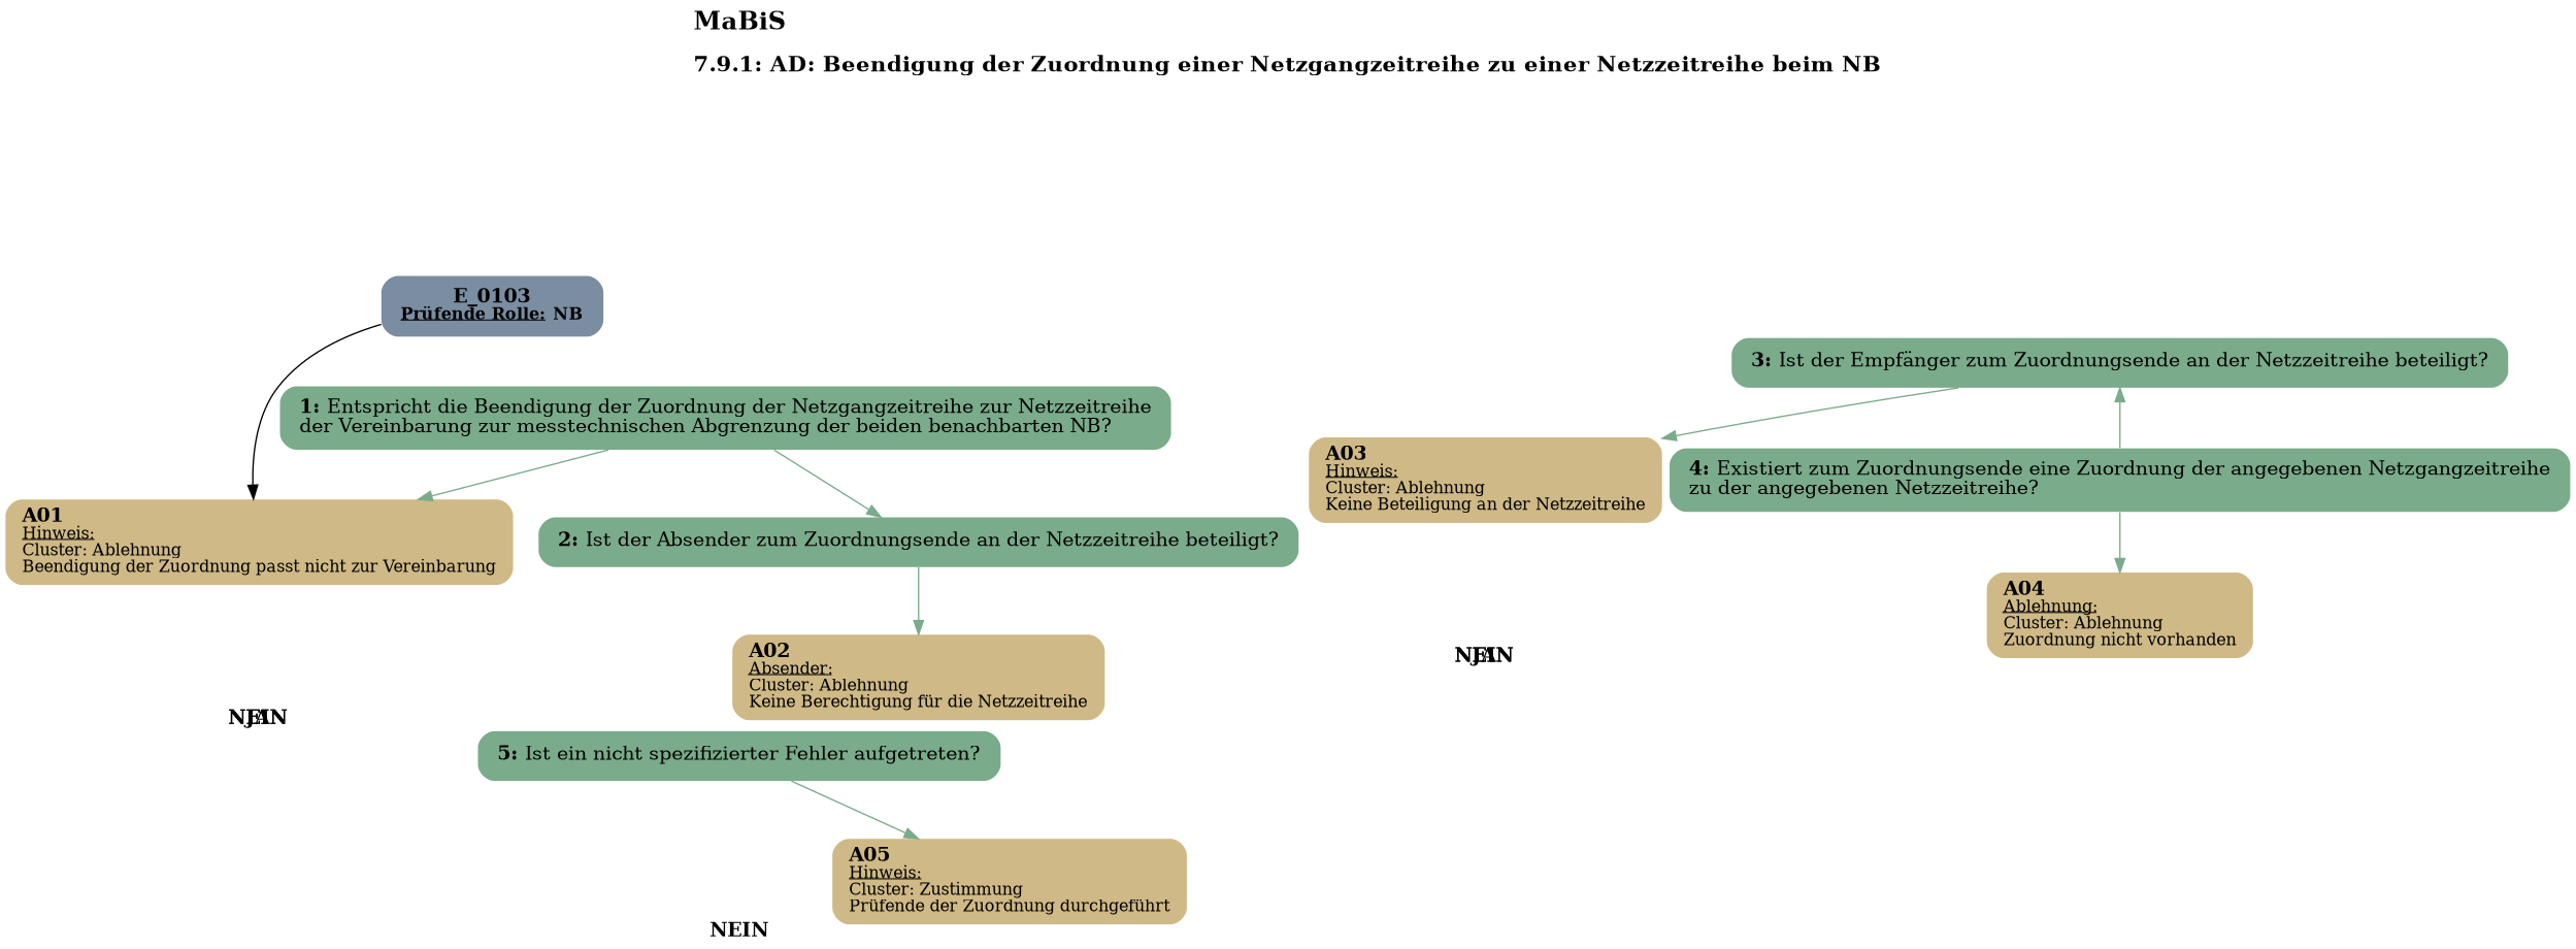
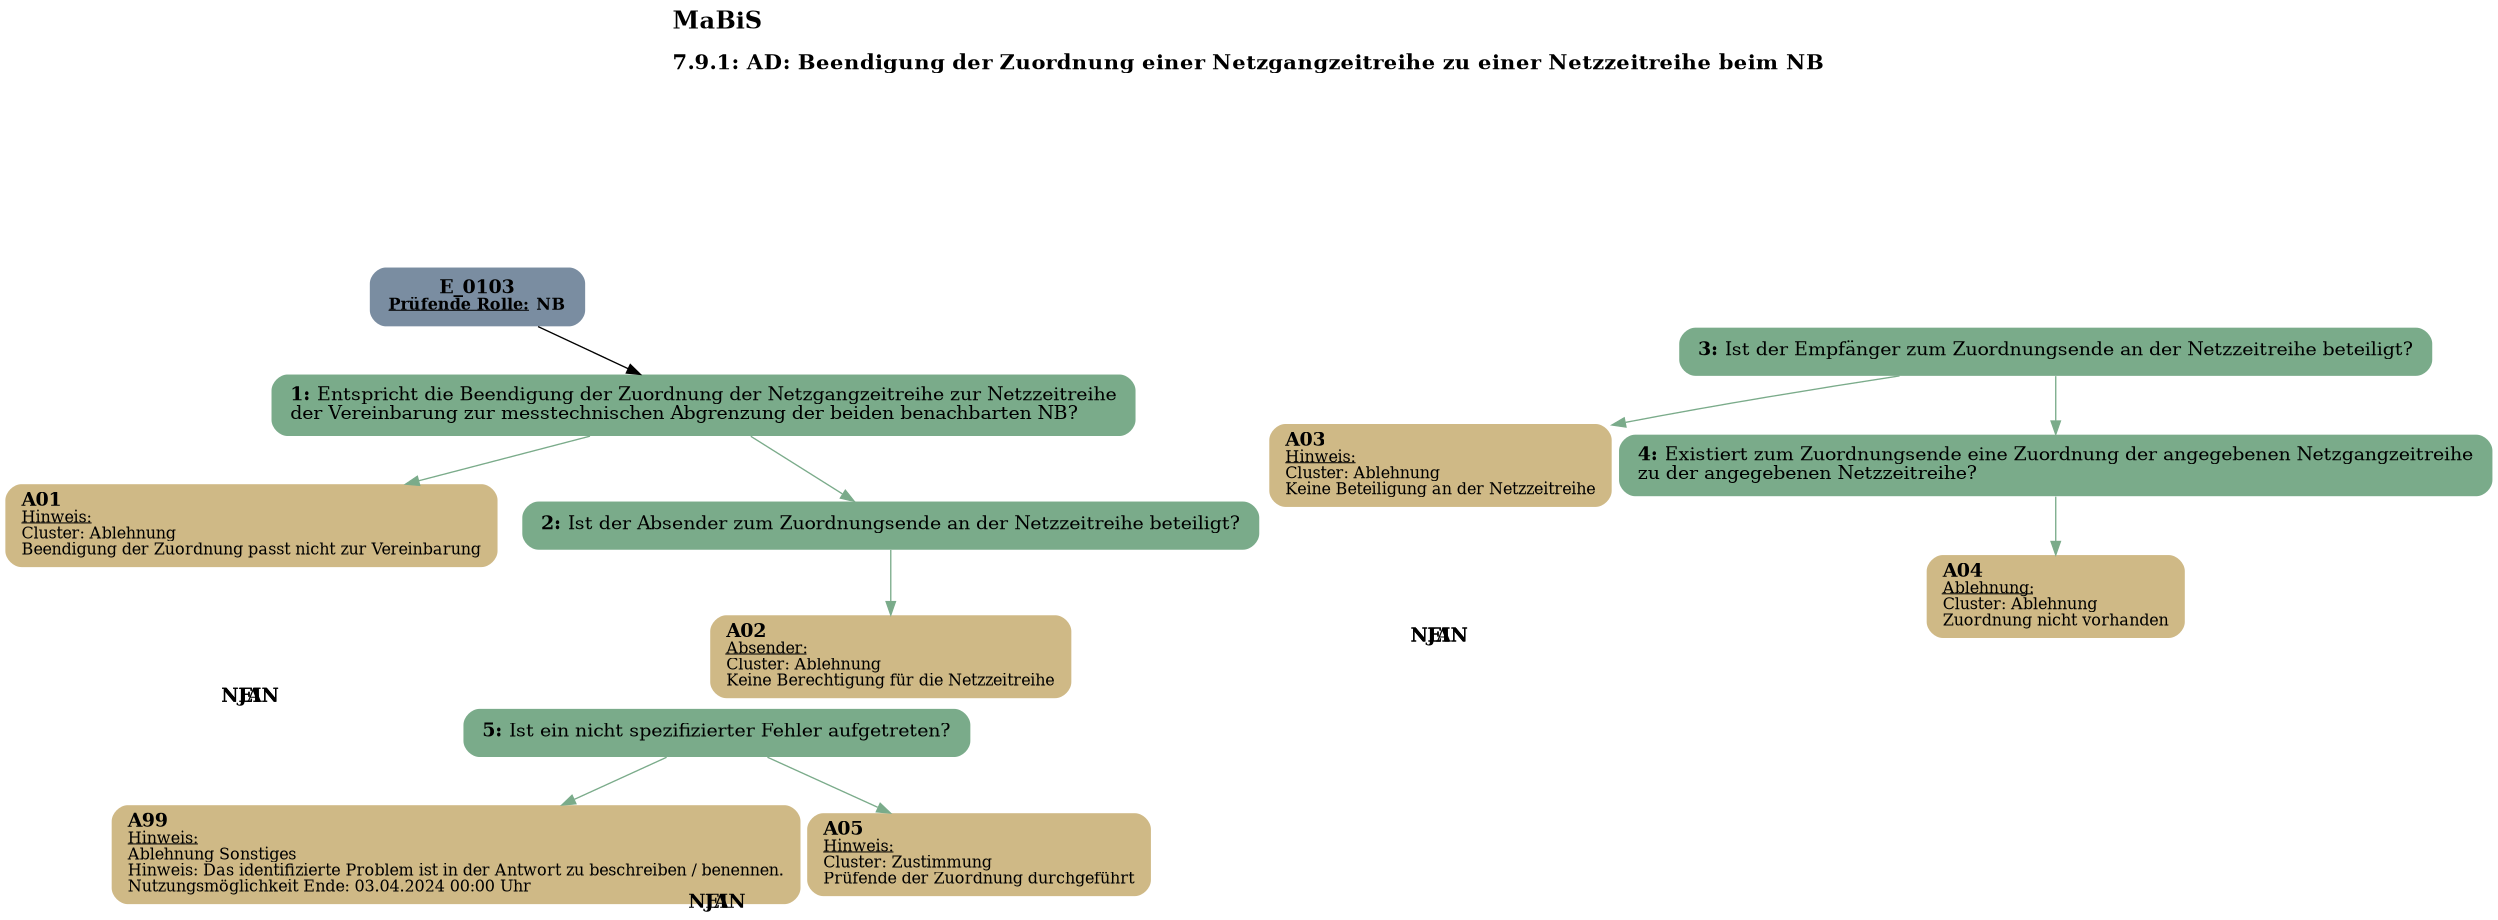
  digraph {
    concentrate=true
    label=<<B><FONT POINT-SIZE="18">MaBiS</FONT></B><BR align="left"/><BR/><B><FONT POINT-SIZE="16">7.9.1: AD: Beendigung der Zuordnung einer Netzgangzeitreihe zu einer Netzzeitreihe beim NB</FONT></B><BR align="left"/><BR/><BR/><BR/>>
    labelloc=t
    pack=true
    packmode=array
    rankdir=TB
    node [fillcolor="#cfb986" margin="0.2,0.12" penwidth=0.0 shape=box style="filled,rounded"]
    edge [color="#7aab8a"]
    n1 [fillcolor="#7a8da1" label=<<B>E_0103</B><BR align="center"/><FONT point-size="12"><B><U>Prüfende Rolle:</U> NB</B></FONT><BR align="center"/>>]
    n2 [fillcolor="#7aab8a" label=<<B>1: </B>Entspricht die Beendigung der Zuordnung der Netzgangzeitreihe zur Netzzeitreihe<BR align="left"/>der Vereinbarung zur messtechnischen Abgrenzung der beiden benachbarten NB?<BR align="left"/>>]
    n3 [label=<<B>A01</B><BR align="left"/><FONT point-size="12"><U>Hinweis:</U><BR align="left"/>Cluster: Ablehnung<BR align="left"/>Beendigung der Zuordnung passt nicht zur Vereinbarung<BR align="left"/></FONT>> margin="0.17,0.08"]
    n4 [fillcolor="#7aab8a" label=<<B>2: </B>Ist der Absender zum Zuordnungsende an der Netzzeitreihe beteiligt?<BR align="left"/>>]
    n5 [label=<<B>A02</B><BR align="left"/><FONT point-size="12"><U>Absender:</U><BR align="left"/>Cluster: Ablehnung<BR align="left"/>Keine Berechtigung für die Netzzeitreihe<BR align="left"/></FONT>> margin="0.17,0.08"]
    n6 [fillcolor="#7aab8a" label=<<B>3: </B>Ist der Empfänger zum Zuordnungsende an der Netzzeitreihe beteiligt?<BR align="left"/>>]
    n7 [label=<<B>A03</B><BR align="left"/><FONT point-size="12"><U>Hinweis:</U><BR align="left"/>Cluster: Ablehnung<BR align="left"/>Keine Beteiligung an der Netzzeitreihe<BR align="left"/></FONT>> margin="0.17,0.08"]
    n8 [fillcolor="#7aab8a" label=<<B>4: </B>Existiert zum Zuordnungsende eine Zuordnung der angegebenen Netzgangzeitreihe<BR align="left"/>zu der angegebenen Netzzeitreihe?<BR align="left"/>>]
    n9 [label=<<B>A04</B><BR align="left"/><FONT point-size="12"><U>Ablehnung:</U><BR align="left"/>Cluster: Ablehnung<BR align="left"/>Zuordnung nicht vorhanden<BR align="left"/></FONT>> margin="0.17,0.08"]
    n10 [fillcolor="#7aab8a" label=<<B>5: </B>Ist ein nicht spezifizierter Fehler aufgetreten?<BR align="left"/>>]
+   n11 [label=<<B>A99</B><BR align="left"/><FONT point-size="12"><U>Hinweis:</U><BR align="left"/>Ablehnung Sonstiges<BR align="left"/>Hinweis: Das identifizierte Problem ist in der Antwort zu beschreiben / benennen.<BR align="left"/>Nutzungsmöglichkeit Ende: 03.04.2024 00:00 Uhr<BR align="left"/></FONT>> margin="0.17,0.08"]
    n12 [label=<<B>A05</B><BR align="left"/><FONT point-size="12"><U>Hinweis:</U><BR align="left"/>Cluster: Zustimmung<BR align="left"/>Prüfende der Zuordnung durchgeführt<BR align="left"/></FONT>> margin="0.17,0.08"]
-   n1 -> n3 [color=""]
+   n1 -> n2 [color=""]
    n2 -> n3 [label=<<B>NEIN</B>>]
    n2 -> n4 [label=<<B>JA</B>>]
    n4 -> n5 [label=<<B>NEIN</B>>]
    n6 -> n7 [label=<<B>NEIN</B>>]
-   n8 -> n6 [label=<<B>JA</B>>]
+   n6 -> n8 [label=<<B>JA</B>>]
    n8 -> n9 [label=<<B>NEIN</B>>]
+   n10 -> n11 [label=<<B>JA</B>>]
    n10 -> n12 [label=<<B>NEIN</B>>]
  }
